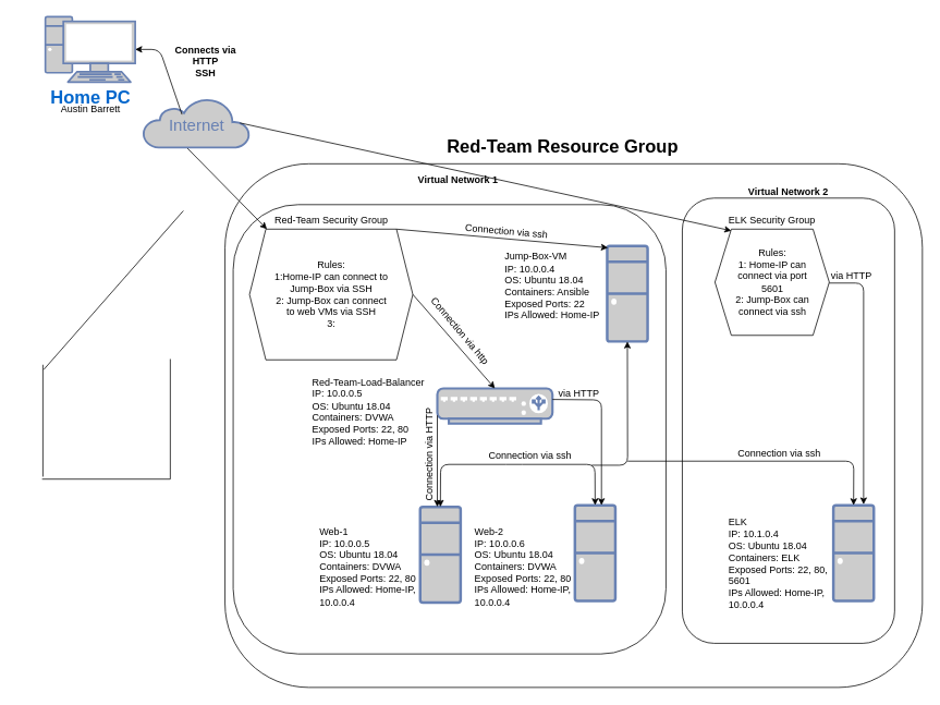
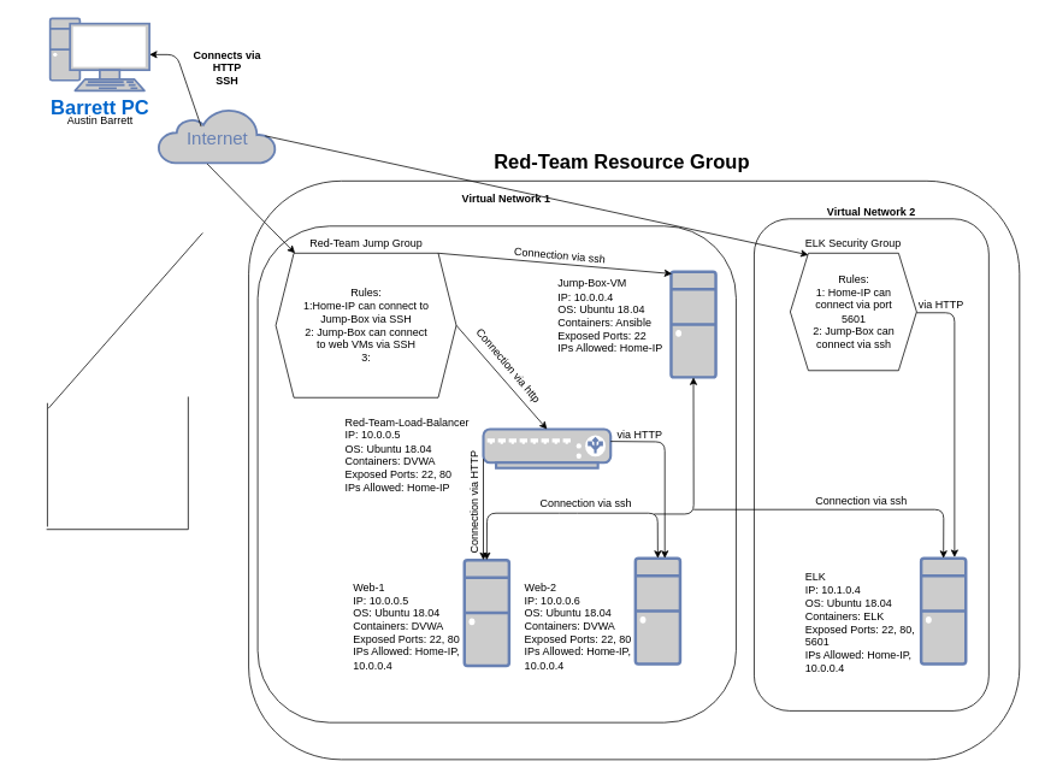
  <mxCell id="0" />
  <mxCell id="1" parent="0" />
  <mxCell id="2" value="" style="whiteSpace=wrap;html=1;aspect=fixed;" vertex="1" parent="1"><mxGeometry x="371" y="573" width="139" height="139" as="geometry" /></mxCell>
  <mxCell id="3" value="" style="rounded=0;whiteSpace=wrap;html=1;" vertex="1" parent="1"><mxGeometry x="371" y="561" width="396" height="221" as="geometry" /></mxCell>
  <mxCell id="4" value="&lt;font style=&quot;font-size: 20px&quot;&gt;Internet&lt;/font&gt;" style="html=1;fillColor=#CCCCCC;strokeColor=#6881B3;gradientColor=none;gradientDirection=north;strokeWidth=2;shape=mxgraph.networks.cloud;fontColor=#6881B3;rounded=0;shadow=0;comic=0;align=center;fontSize=28;" parent="1" vertex="1"><mxGeometry x="175" y="120" width="130" height="60" as="geometry" /></mxCell>
- <mxCell id="5" value="&lt;b&gt;&lt;font style=&quot;font-size: 22px&quot;&gt;Home PC&lt;/font&gt;&lt;/b&gt;" style="fontColor=#0066CC;verticalAlign=top;verticalLabelPosition=bottom;labelPosition=center;align=center;html=1;outlineConnect=0;fillColor=#CCCCCC;strokeColor=#6881B3;gradientColor=none;gradientDirection=north;strokeWidth=2;shape=mxgraph.networks.pc;" vertex="1" parent="1"><mxGeometry x="55" y="20" width="110" height="80" as="geometry" /></mxCell>
+ <mxCell id="5" value="&lt;b&gt;&lt;font style=&quot;font-size: 22px&quot;&gt;Barrett PC&lt;/font&gt;&lt;/b&gt;" style="fontColor=#0066CC;verticalAlign=top;verticalLabelPosition=bottom;labelPosition=center;align=center;html=1;outlineConnect=0;fillColor=#CCCCCC;strokeColor=#6881B3;gradientColor=none;gradientDirection=north;strokeWidth=2;shape=mxgraph.networks.pc;" vertex="1" parent="1"><mxGeometry x="55" y="20" width="110" height="80" as="geometry" /></mxCell>
  <mxCell id="6" value="" style="endArrow=none;startArrow=classic;html=1;entryX=0.364;entryY=0.328;entryDx=0;entryDy=0;entryPerimeter=0;" edge="1" parent="1" source="5" target="4"><mxGeometry width="50" height="50" relative="1" as="geometry"><mxPoint x="185" y="80" as="sourcePoint" /><mxPoint x="235" y="30" as="targetPoint" /><Array as="points"><mxPoint x="195" y="60" /></Array></mxGeometry></mxCell>
  <mxCell id="7" value="&lt;b&gt;Connects via&lt;br&gt;HTTP&lt;br&gt;SSH&lt;/b&gt;" style="text;html=1;align=center;verticalAlign=middle;resizable=0;points=[];autosize=1;" vertex="1" parent="1"><mxGeometry x="208" y="52" width="85" height="46" as="geometry" /></mxCell>
  <mxCell id="8" value="" style="rounded=1;whiteSpace=wrap;html=1;arcSize=16;" vertex="1" parent="1"><mxGeometry x="275" y="200" width="854" height="641" as="geometry" /></mxCell>
  <mxCell id="9" value="&lt;font style=&quot;font-size: 22px&quot;&gt;&lt;b&gt;Red-Team Resource Group&lt;/b&gt;&lt;/font&gt;" style="text;html=1;strokeColor=none;fillColor=none;align=left;verticalAlign=middle;whiteSpace=wrap;rounded=0;" vertex="1" parent="1"><mxGeometry x="545" y="170" width="300" height="20" as="geometry" /></mxCell>
  <mxCell id="10" value="" style="rounded=1;whiteSpace=wrap;html=1;" vertex="1" parent="1"><mxGeometry x="285" y="250" width="530" height="550" as="geometry" /></mxCell>
  <mxCell id="11" value="" style="rounded=1;whiteSpace=wrap;html=1;" vertex="1" parent="1"><mxGeometry x="835" y="242" width="260" height="545" as="geometry" /></mxCell>
  <mxCell id="12" value="&lt;b&gt;Virtual Network 1&lt;/b&gt;" style="text;html=1;strokeColor=none;fillColor=none;align=center;verticalAlign=middle;whiteSpace=wrap;rounded=0;" vertex="1" parent="1"><mxGeometry x="487.5" y="210" width="145" height="20" as="geometry" /></mxCell>
  <mxCell id="13" value="&lt;b&gt;Virtual Network 2&lt;/b&gt;" style="text;html=1;strokeColor=none;fillColor=none;align=center;verticalAlign=middle;whiteSpace=wrap;rounded=0;" vertex="1" parent="1"><mxGeometry x="910" y="225" width="110" height="20" as="geometry" /></mxCell>
  <mxCell id="14" value="" style="shape=hexagon;perimeter=hexagonPerimeter2;whiteSpace=wrap;html=1;fixedSize=1;" vertex="1" parent="1"><mxGeometry x="305" y="280" width="200" height="160" as="geometry" /></mxCell>
  <mxCell id="15" value="" style="endArrow=classic;html=1;exitX=0.415;exitY=1.017;exitDx=0;exitDy=0;exitPerimeter=0;" edge="1" parent="1" source="4" target="14"><mxGeometry width="50" height="50" relative="1" as="geometry"><mxPoint x="185" y="260" as="sourcePoint" /><mxPoint x="235" y="210" as="targetPoint" /></mxGeometry></mxCell>
- <mxCell id="16" value="Red-Team Security Group" style="text;html=1;strokeColor=none;fillColor=none;align=center;verticalAlign=middle;whiteSpace=wrap;rounded=0;" vertex="1" parent="1"><mxGeometry x="332.5" y="260" width="145" height="20" as="geometry" /></mxCell>
+ <mxCell id="16" value="Red-Team Jump Group" style="text;html=1;strokeColor=none;fillColor=none;align=center;verticalAlign=middle;whiteSpace=wrap;rounded=0;" vertex="1" parent="1"><mxGeometry x="332.5" y="260" width="145" height="20" as="geometry" /></mxCell>
  <mxCell id="17" style="edgeStyle=orthogonalEdgeStyle;rounded=0;orthogonalLoop=1;jettySize=auto;html=1;exitX=0.5;exitY=1;exitDx=0;exitDy=0;" edge="1" parent="1"><mxGeometry relative="1" as="geometry"><mxPoint x="605" y="360" as="sourcePoint" /><mxPoint x="605" y="360" as="targetPoint" /></mxGeometry></mxCell>
  <mxCell id="18" value="" style="shape=hexagon;perimeter=hexagonPerimeter2;whiteSpace=wrap;html=1;fixedSize=1;" vertex="1" parent="1"><mxGeometry x="875" y="280" width="140" height="130" as="geometry" /></mxCell>
  <mxCell id="19" value="ELK Security Group" style="text;html=1;strokeColor=none;fillColor=none;align=center;verticalAlign=middle;whiteSpace=wrap;rounded=0;" vertex="1" parent="1"><mxGeometry x="890" y="260" width="110" height="20" as="geometry" /></mxCell>
  <mxCell id="20" value="" style="endArrow=classic;html=1;exitX=0.91;exitY=0.5;exitDx=0;exitDy=0;exitPerimeter=0;entryX=0.143;entryY=0.015;entryDx=0;entryDy=0;entryPerimeter=0;" edge="1" parent="1" source="4" target="18"><mxGeometry width="50" height="50" relative="1" as="geometry"><mxPoint x="335" y="120" as="sourcePoint" /><mxPoint x="385" y="70" as="targetPoint" /><Array as="points" /></mxGeometry></mxCell>
  <mxCell id="21" value="Rules:&lt;br&gt;1: Home-IP can connect via port 5601&lt;br&gt;2: Jump-Box can connect via ssh" style="text;html=1;strokeColor=none;fillColor=none;align=center;verticalAlign=middle;whiteSpace=wrap;rounded=0;" vertex="1" parent="1"><mxGeometry x="898.5" y="284.5" width="93" height="121" as="geometry" /></mxCell>
  <mxCell id="22" value="Rules:&lt;br&gt;1:Home-IP can connect to Jump-Box via SSH&lt;br&gt;2: Jump-Box can connect to web VMs via SSH&lt;br&gt;3:" style="text;html=1;strokeColor=none;fillColor=none;align=center;verticalAlign=middle;whiteSpace=wrap;rounded=0;" vertex="1" parent="1"><mxGeometry x="330.75" y="288.5" width="148.5" height="143" as="geometry" /></mxCell>
  <mxCell id="23" value="" style="fontColor=#0066CC;verticalAlign=top;verticalLabelPosition=bottom;labelPosition=center;align=center;html=1;outlineConnect=0;fillColor=#CCCCCC;strokeColor=#6881B3;gradientColor=none;gradientDirection=north;strokeWidth=2;shape=mxgraph.networks.desktop_pc;" vertex="1" parent="1"><mxGeometry x="743" y="300.5" width="49.5" height="117" as="geometry" /></mxCell>
  <mxCell id="24" value="&lt;br&gt;&lt;br&gt;Jump-Box-VM&lt;br&gt;IP: 10.0.0.4&lt;br&gt;OS: Ubuntu 18.04&amp;nbsp;&lt;br&gt;Containers: Ansible&lt;br&gt;Exposed Ports: 22&lt;br&gt;IPs Allowed: Home-IP&lt;br&gt;&lt;br&gt;&lt;br&gt;&lt;br&gt;" style="text;html=1;strokeColor=none;fillColor=none;align=left;verticalAlign=middle;whiteSpace=wrap;rounded=0;" vertex="1" parent="1"><mxGeometry x="616" y="298" width="125" height="117" as="geometry" /></mxCell>
  <mxCell id="25" value="" style="endArrow=classic;html=1;exitX=0.9;exitY=0;exitDx=0;exitDy=0;exitPerimeter=0;entryX=0.02;entryY=0.02;entryDx=0;entryDy=0;entryPerimeter=0;" edge="1" parent="1" source="14" target="23"><mxGeometry width="50" height="50" relative="1" as="geometry"><mxPoint x="578" y="315" as="sourcePoint" /><mxPoint x="628" y="265" as="targetPoint" /></mxGeometry></mxCell>
  <mxCell id="26" value="" style="fontColor=#0066CC;verticalAlign=top;verticalLabelPosition=bottom;labelPosition=center;align=center;html=1;outlineConnect=0;fillColor=#CCCCCC;strokeColor=#6881B3;gradientColor=none;gradientDirection=north;strokeWidth=2;shape=mxgraph.networks.desktop_pc;" vertex="1" parent="1"><mxGeometry x="1020" y="618" width="49.5" height="117" as="geometry" /></mxCell>
  <mxCell id="27" value="Austin Barrett" style="text;html=1;strokeColor=none;fillColor=none;align=center;verticalAlign=middle;whiteSpace=wrap;rounded=0;" vertex="1" parent="1"><mxGeometry x="20.5" y="123" width="179" height="20" as="geometry" /></mxCell>
  <mxCell id="28" value="&lt;br&gt;&lt;br&gt;Web-1&lt;br&gt;IP: 10.0.0.5&lt;br&gt;OS: Ubuntu 18.04&amp;nbsp;&lt;br&gt;Containers: DVWA&lt;br&gt;Exposed Ports: 22, 80&lt;br&gt;IPs Allowed: Home-IP, 10.0.0.4" style="text;html=1;strokeColor=none;fillColor=none;align=left;verticalAlign=middle;whiteSpace=wrap;rounded=0;" vertex="1" parent="1"><mxGeometry x="389" y="620" width="125" height="117" as="geometry" /></mxCell>
  <mxCell id="29" value="" style="fontColor=#0066CC;verticalAlign=top;verticalLabelPosition=bottom;labelPosition=center;align=center;html=1;outlineConnect=0;fillColor=#CCCCCC;strokeColor=#6881B3;gradientColor=none;gradientDirection=north;strokeWidth=2;shape=mxgraph.networks.desktop_pc;" vertex="1" parent="1"><mxGeometry x="514" y="620" width="49.5" height="117" as="geometry" /></mxCell>
  <mxCell id="30" value="&lt;br&gt;&lt;br&gt;Web-2&amp;nbsp;&lt;br&gt;IP: 10.0.0.6&lt;br&gt;OS: Ubuntu 18.04&amp;nbsp;&lt;br&gt;Containers: DVWA&lt;br&gt;Exposed Ports: 22, 80&lt;br&gt;IPs Allowed: Home-IP, 10.0.0.4" style="text;html=1;strokeColor=none;fillColor=none;align=left;verticalAlign=middle;whiteSpace=wrap;rounded=0;" vertex="1" parent="1"><mxGeometry x="578.5" y="620" width="125" height="117" as="geometry" /></mxCell>
  <mxCell id="31" value="" style="fontColor=#0066CC;verticalAlign=top;verticalLabelPosition=bottom;labelPosition=center;align=center;html=1;outlineConnect=0;fillColor=#CCCCCC;strokeColor=#6881B3;gradientColor=none;gradientDirection=north;strokeWidth=2;shape=mxgraph.networks.desktop_pc;" vertex="1" parent="1"><mxGeometry x="703.5" y="618" width="49.5" height="117" as="geometry" /></mxCell>
  <mxCell id="32" value="Connection via ssh" style="text;html=1;strokeColor=none;fillColor=none;align=center;verticalAlign=middle;whiteSpace=wrap;rounded=0;rotation=5;" vertex="1" parent="1"><mxGeometry x="541" y="273" width="158" height="20" as="geometry" /></mxCell>
  <mxCell id="33" value="" style="fontColor=#0066CC;verticalAlign=top;verticalLabelPosition=bottom;labelPosition=center;align=center;html=1;outlineConnect=0;fillColor=#CCCCCC;strokeColor=#6881B3;gradientColor=none;gradientDirection=north;strokeWidth=2;shape=mxgraph.networks.load_balancer;" vertex="1" parent="1"><mxGeometry x="535" y="475" width="141" height="43" as="geometry" /></mxCell>
  <mxCell id="34" value="" style="endArrow=classic;html=1;exitX=1;exitY=0.5;exitDx=0;exitDy=0;entryX=0.5;entryY=0;entryDx=0;entryDy=0;entryPerimeter=0;" edge="1" parent="1" source="14" target="33"><mxGeometry width="50" height="50" relative="1" as="geometry"><mxPoint x="576" y="439" as="sourcePoint" /><mxPoint x="626" y="389" as="targetPoint" /></mxGeometry></mxCell>
  <mxCell id="35" value="&lt;br&gt;&lt;br&gt;ELK&amp;nbsp;&lt;br&gt;IP: 10.1.0.4&lt;br&gt;OS: Ubuntu 18.04&amp;nbsp;&lt;br&gt;Containers: ELK&lt;br&gt;Exposed Ports: 22, 80, 5601&lt;br&gt;IPs Allowed: Home-IP, 10.0.0.4" style="text;html=1;strokeColor=none;fillColor=none;align=left;verticalAlign=middle;whiteSpace=wrap;rounded=0;" vertex="1" parent="1"><mxGeometry x="890" y="616" width="125" height="117" as="geometry" /></mxCell>
  <mxCell id="36" value="Connection via http" style="text;html=1;strokeColor=none;fillColor=none;align=center;verticalAlign=middle;whiteSpace=wrap;rounded=0;rotation=50;" vertex="1" parent="1"><mxGeometry x="505" y="395" width="116" height="20" as="geometry" /></mxCell>
  <mxCell id="37" value="" style="endArrow=classic;startArrow=classic;html=1;exitX=0.5;exitY=0;exitDx=0;exitDy=0;exitPerimeter=0;entryX=0.5;entryY=0;entryDx=0;entryDy=0;entryPerimeter=0;" edge="1" parent="1" source="29" target="31"><mxGeometry width="50" height="50" relative="1" as="geometry"><mxPoint x="582.5" y="611" as="sourcePoint" /><mxPoint x="632.5" y="561" as="targetPoint" /><Array as="points"><mxPoint x="539" y="568" /><mxPoint x="629" y="568" /><mxPoint x="728" y="568" /></Array></mxGeometry></mxCell>
  <mxCell id="38" value="" style="endArrow=classic;html=1;entryX=0.5;entryY=1;entryDx=0;entryDy=0;entryPerimeter=0;" edge="1" parent="1" target="23"><mxGeometry width="50" height="50" relative="1" as="geometry"><mxPoint x="724" y="569" as="sourcePoint" /><mxPoint x="769" y="428" as="targetPoint" /><Array as="points"><mxPoint x="768" y="569" /></Array></mxGeometry></mxCell>
  <mxCell id="39" value="Connection via ssh" style="text;html=1;strokeColor=none;fillColor=none;align=center;verticalAlign=middle;whiteSpace=wrap;rounded=0;rotation=0;" vertex="1" parent="1"><mxGeometry x="570" y="548" width="158" height="20" as="geometry" /></mxCell>
  <mxCell id="40" value="" style="endArrow=classic;html=1;entryX=0.5;entryY=0;entryDx=0;entryDy=0;entryPerimeter=0;" edge="1" parent="1" target="26"><mxGeometry width="50" height="50" relative="1" as="geometry"><mxPoint x="768" y="564" as="sourcePoint" /><mxPoint x="898.5" y="514" as="targetPoint" /><Array as="points"><mxPoint x="1045" y="564" /></Array></mxGeometry></mxCell>
  <mxCell id="41" value="Red-Team-Load-Balancer&lt;br&gt;IP: 10.0.0.5&lt;br&gt;OS: Ubuntu 18.04&amp;nbsp;&lt;br&gt;Containers: DVWA&lt;br&gt;Exposed Ports: 22, 80&lt;br&gt;IPs Allowed: Home-IP&lt;br&gt;&lt;br&gt;&lt;br&gt;" style="text;html=1;strokeColor=none;fillColor=none;align=left;verticalAlign=middle;whiteSpace=wrap;rounded=0;" vertex="1" parent="1"><mxGeometry x="379.5" y="448" width="144" height="139" as="geometry" /></mxCell>
  <mxCell id="42" value="" style="endArrow=classic;html=1;entryX=0;entryY=1;entryDx=0;entryDy=0;" edge="1" parent="1" target="43"><mxGeometry width="50" height="50" relative="1" as="geometry"><mxPoint x="535" y="508" as="sourcePoint" /><mxPoint x="540" y="618" as="targetPoint" /></mxGeometry></mxCell>
  <mxCell id="43" value="Connection via HTTP" style="text;html=1;strokeColor=none;fillColor=none;align=center;verticalAlign=middle;whiteSpace=wrap;rounded=0;rotation=-90;" vertex="1" parent="1"><mxGeometry x="461" y="546" width="128" height="20" as="geometry" /></mxCell>
  <mxCell id="44" value="Connection via ssh" style="text;html=1;strokeColor=none;fillColor=none;align=center;verticalAlign=middle;whiteSpace=wrap;rounded=0;rotation=0;" vertex="1" parent="1"><mxGeometry x="875" y="545" width="158" height="20" as="geometry" /></mxCell>
  <mxCell id="45" value="" style="endArrow=classic;html=1;exitX=1;exitY=0.5;exitDx=0;exitDy=0;exitPerimeter=0;entryX=0.657;entryY=0;entryDx=0;entryDy=0;entryPerimeter=0;" edge="1" parent="1" target="31"><mxGeometry width="50" height="50" relative="1" as="geometry"><mxPoint x="676" y="488.5" as="sourcePoint" /><mxPoint x="743" y="618" as="targetPoint" /><Array as="points"><mxPoint x="736" y="489" /></Array></mxGeometry></mxCell>
  <mxCell id="46" value="via HTTP" style="text;html=1;strokeColor=none;fillColor=none;align=center;verticalAlign=middle;whiteSpace=wrap;rounded=0;" vertex="1" parent="1"><mxGeometry x="676" y="472" width="65" height="20" as="geometry" /></mxCell>
  <mxCell id="47" value="" style="endArrow=classic;html=1;" edge="1" parent="1"><mxGeometry width="50" height="50" relative="1" as="geometry"><mxPoint x="1015" y="346" as="sourcePoint" /><mxPoint x="1057" y="617" as="targetPoint" /><Array as="points"><mxPoint x="1057" y="346" /></Array></mxGeometry></mxCell>
  <mxCell id="48" value="via HTTP" style="text;html=1;strokeColor=none;fillColor=none;align=center;verticalAlign=middle;whiteSpace=wrap;rounded=0;" vertex="1" parent="1"><mxGeometry x="1010" y="328" width="65" height="20" as="geometry" /></mxCell>
  <mxCell id="49" value="" style="endArrow=none;html=1;" edge="1" parent="1"><mxGeometry width="50" height="50" relative="1" as="geometry"><mxPoint x="51" y="586" as="sourcePoint" /><mxPoint x="208" y="586" as="targetPoint" /></mxGeometry></mxCell>
  <mxCell id="50" value="" style="endArrow=none;html=1;" edge="1" parent="1"><mxGeometry width="50" height="50" relative="1" as="geometry"><mxPoint x="208" y="586" as="sourcePoint" /><mxPoint x="208" y="439" as="targetPoint" /></mxGeometry></mxCell>
  <mxCell id="51" value="" style="endArrow=none;html=1;" edge="1" parent="1"><mxGeometry width="50" height="50" relative="1" as="geometry"><mxPoint x="52" y="583" as="sourcePoint" /><mxPoint x="52" y="446" as="targetPoint" /></mxGeometry></mxCell>
  <mxCell id="52" value="" style="endArrow=none;html=1;" edge="1" parent="1"><mxGeometry width="50" height="50" relative="1" as="geometry"><mxPoint x="53" y="452" as="sourcePoint" /><mxPoint x="224" y="257.5" as="targetPoint" /></mxGeometry></mxCell>
